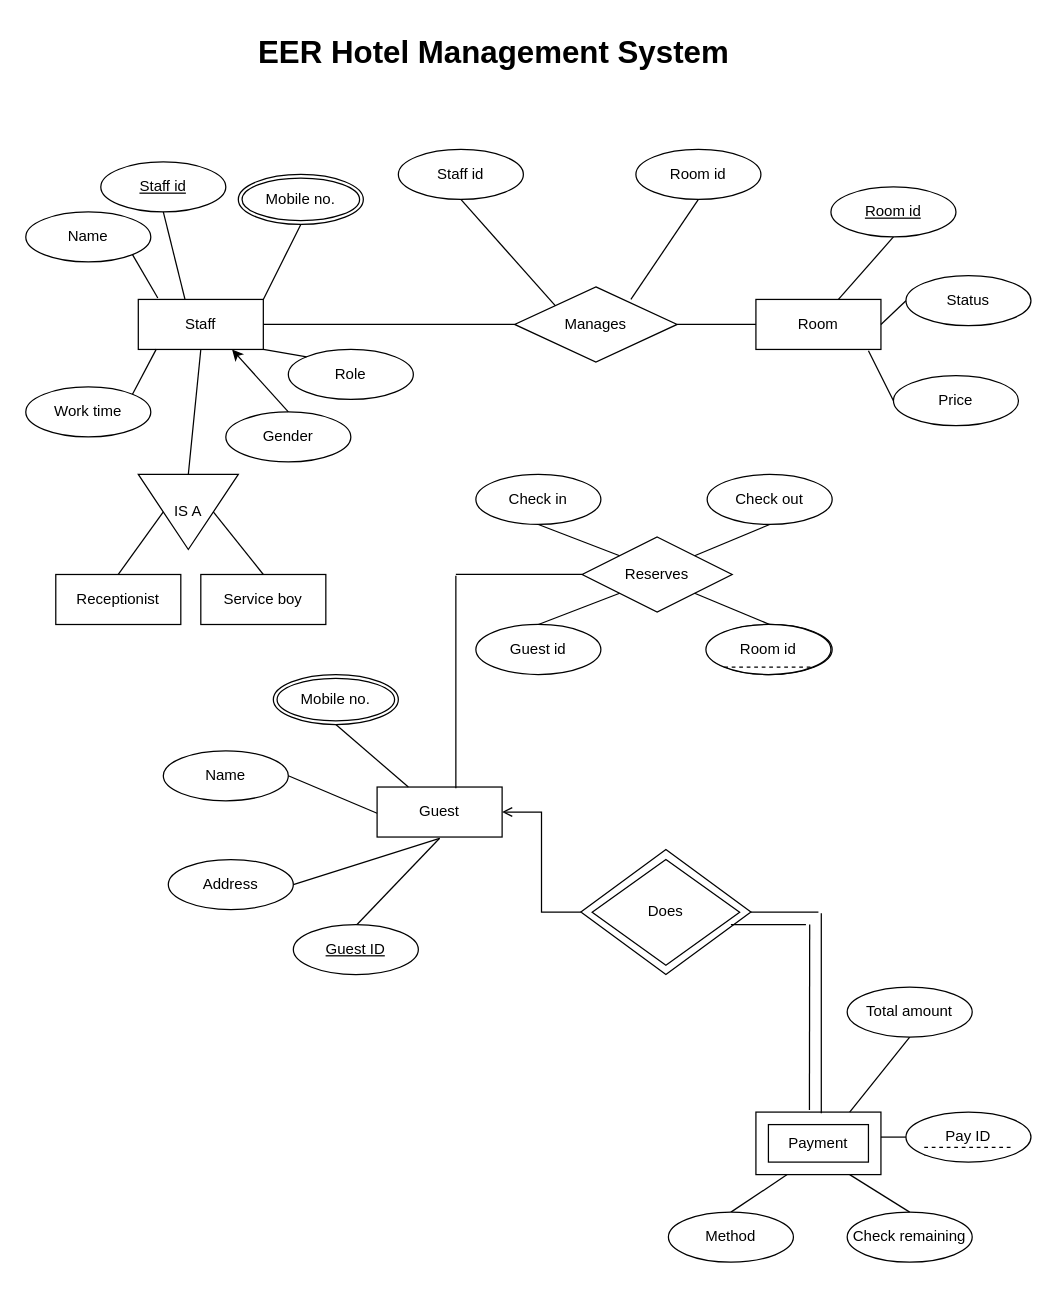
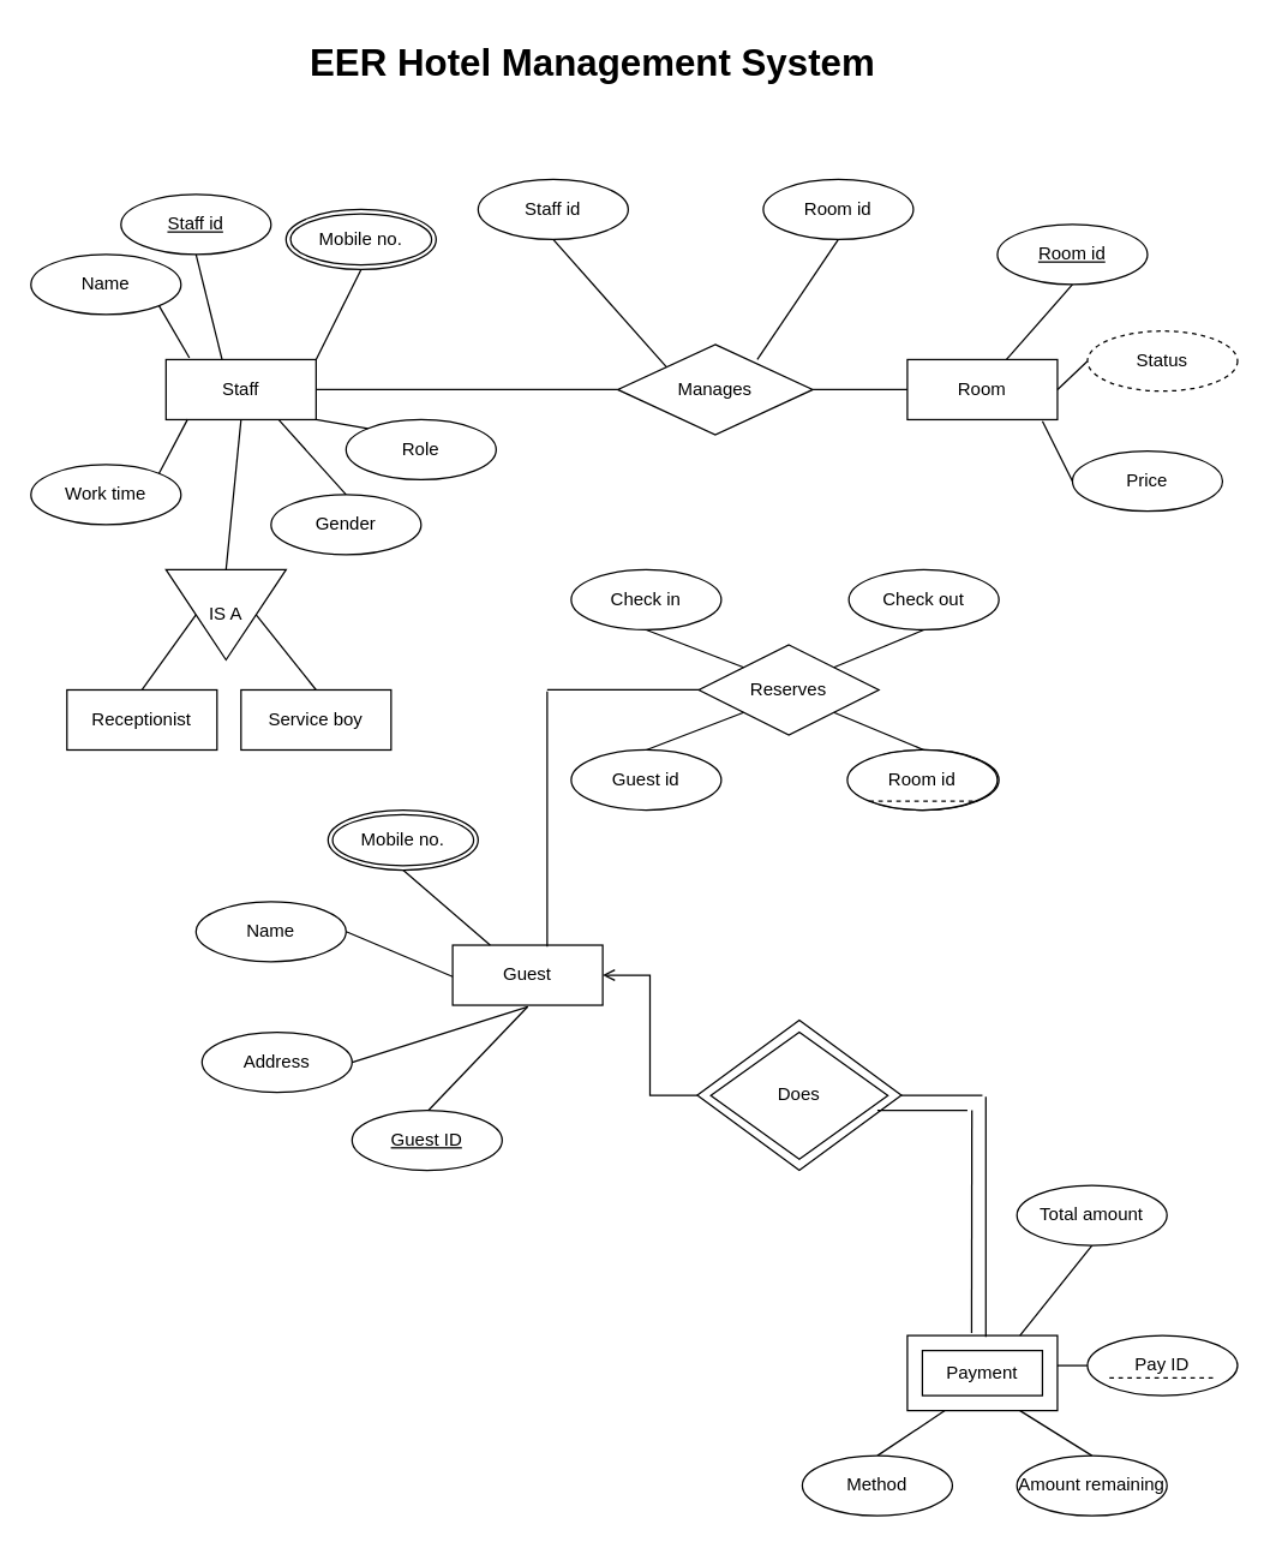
  <mxCell id="0" />
  <mxCell id="1" parent="0" />
  <mxCell id="2" value="Staff" style="whiteSpace=wrap;html=1;align=center;" parent="1" vertex="1"><mxGeometry x="110" y="239" width="100" height="40" as="geometry" /></mxCell>
  <mxCell id="3" style="edgeStyle=orthogonalEdgeStyle;rounded=0;orthogonalLoop=1;jettySize=auto;html=1;entryX=1;entryY=0.5;entryDx=0;entryDy=0;strokeColor=default;endArrow=none;endFill=0;" parent="1" source="5" target="2" edge="1"><mxGeometry relative="1" as="geometry" /></mxCell>
  <mxCell id="4" style="edgeStyle=orthogonalEdgeStyle;rounded=0;orthogonalLoop=1;jettySize=auto;html=1;strokeColor=default;endArrow=none;endFill=0;" parent="1" source="5" target="6" edge="1"><mxGeometry relative="1" as="geometry"><mxPoint x="624" y="259" as="targetPoint" /></mxGeometry></mxCell>
  <mxCell id="5" value="Manages" style="shape=rhombus;perimeter=rhombusPerimeter;whiteSpace=wrap;html=1;align=center;" parent="1" vertex="1"><mxGeometry x="411" y="229" width="130" height="60" as="geometry" /></mxCell>
  <mxCell id="6" value="Room" style="whiteSpace=wrap;html=1;align=center;" parent="1" vertex="1"><mxGeometry x="604" y="239" width="100" height="40" as="geometry" /></mxCell>
  <mxCell id="7" value="Reserves" style="shape=rhombus;perimeter=rhombusPerimeter;whiteSpace=wrap;html=1;align=center;" parent="1" vertex="1"><mxGeometry x="465" y="429" width="120" height="60" as="geometry" /></mxCell>
  <mxCell id="8" value="Guest" style="whiteSpace=wrap;html=1;align=center;" parent="1" vertex="1"><mxGeometry x="301" y="629" width="100" height="40" as="geometry" /></mxCell>
  <mxCell id="9" value="Payment" style="whiteSpace=wrap;html=1;align=center;" parent="1" vertex="1"><mxGeometry x="604" y="889" width="100" height="50" as="geometry" /></mxCell>
  <mxCell id="10" style="edgeStyle=orthogonalEdgeStyle;rounded=0;orthogonalLoop=1;jettySize=auto;html=1;exitX=0;exitY=0.5;exitDx=0;exitDy=0;entryX=1;entryY=0.5;entryDx=0;entryDy=0;strokeColor=default;endArrow=open;endFill=0;" parent="1" source="11" target="8" edge="1"><mxGeometry relative="1" as="geometry" /></mxCell>
  <mxCell id="11" value="Does" style="shape=rhombus;perimeter=rhombusPerimeter;whiteSpace=wrap;html=1;align=center;" parent="1" vertex="1"><mxGeometry x="464" y="679" width="136" height="100" as="geometry" /></mxCell>
  <mxCell id="12" value="Staff id" style="ellipse;whiteSpace=wrap;html=1;align=center;fontStyle=4;" parent="1" vertex="1"><mxGeometry x="80" y="129" width="100" height="40" as="geometry" /></mxCell>
  <mxCell id="13" value="Name" style="ellipse;whiteSpace=wrap;html=1;align=center;" parent="1" vertex="1"><mxGeometry x="20" y="169" width="100" height="40" as="geometry" /></mxCell>
  <mxCell id="14" value="Gender" style="ellipse;whiteSpace=wrap;html=1;align=center;" parent="1" vertex="1"><mxGeometry x="180" y="329" width="100" height="40" as="geometry" /></mxCell>
  <mxCell id="15" value="Role" style="ellipse;whiteSpace=wrap;html=1;align=center;" parent="1" vertex="1"><mxGeometry x="230" y="279" width="100" height="40" as="geometry" /></mxCell>
  <mxCell id="16" value="Work time" style="ellipse;whiteSpace=wrap;html=1;align=center;" parent="1" vertex="1"><mxGeometry x="20" y="309" width="100" height="40" as="geometry" /></mxCell>
  <mxCell id="17" value="Staff id" style="ellipse;whiteSpace=wrap;html=1;align=center;" parent="1" vertex="1"><mxGeometry x="318" y="119" width="100" height="40" as="geometry" /></mxCell>
  <mxCell id="18" value="Room id" style="ellipse;whiteSpace=wrap;html=1;align=center;" parent="1" vertex="1"><mxGeometry x="508" y="119" width="100" height="40" as="geometry" /></mxCell>
  <mxCell id="19" value="Room id" style="ellipse;whiteSpace=wrap;html=1;align=center;fontStyle=4;" parent="1" vertex="1"><mxGeometry x="664" y="149" width="100" height="40" as="geometry" /></mxCell>
- <mxCell id="20" value="Status" style="ellipse;whiteSpace=wrap;html=1;align=center;" parent="1" vertex="1"><mxGeometry x="724" y="220" width="100" height="40" as="geometry" /></mxCell>
+ <mxCell id="20" value="Status" style="ellipse;whiteSpace=wrap;html=1;align=center;dashed=1;" parent="1" vertex="1"><mxGeometry x="724" y="220" width="100" height="40" as="geometry" /></mxCell>
  <mxCell id="21" value="Check out" style="ellipse;whiteSpace=wrap;html=1;align=center;" parent="1" vertex="1"><mxGeometry x="565" y="379" width="100" height="40" as="geometry" /></mxCell>
  <mxCell id="22" value="Check in" style="ellipse;whiteSpace=wrap;html=1;align=center;" parent="1" vertex="1"><mxGeometry x="380" y="379" width="100" height="40" as="geometry" /></mxCell>
  <mxCell id="23" value="Guest id" style="ellipse;whiteSpace=wrap;html=1;align=center;" parent="1" vertex="1"><mxGeometry x="380" y="499" width="100" height="40" as="geometry" /></mxCell>
  <mxCell id="24" value="&lt;u&gt;Room id&lt;/u&gt;" style="ellipse;whiteSpace=wrap;html=1;align=center;" parent="1" vertex="1"><mxGeometry x="565" y="499" width="100" height="40" as="geometry" /></mxCell>
  <mxCell id="25" value="Mobile no." style="ellipse;shape=doubleEllipse;margin=3;whiteSpace=wrap;html=1;align=center;" parent="1" vertex="1"><mxGeometry x="218" y="539" width="100" height="40" as="geometry" /></mxCell>
  <mxCell id="26" value="Mobile no." style="ellipse;shape=doubleEllipse;margin=3;whiteSpace=wrap;html=1;align=center;" parent="1" vertex="1"><mxGeometry x="190" y="139" width="100" height="40" as="geometry" /></mxCell>
  <mxCell id="27" value="IS A" style="triangle;whiteSpace=wrap;html=1;direction=south;" parent="1" vertex="1"><mxGeometry x="110" y="379" width="80" height="60" as="geometry" /></mxCell>
  <mxCell id="28" value="Receptionist" style="whiteSpace=wrap;html=1;align=center;" parent="1" vertex="1"><mxGeometry x="44" y="459" width="100" height="40" as="geometry" /></mxCell>
  <mxCell id="29" value="Service boy" style="whiteSpace=wrap;html=1;align=center;" parent="1" vertex="1"><mxGeometry x="160" y="459" width="100" height="40" as="geometry" /></mxCell>
  <mxCell id="30" value="" style="endArrow=none;html=1;rounded=0;strokeColor=default;entryX=1;entryY=1;entryDx=0;entryDy=0;exitX=0.156;exitY=-0.029;exitDx=0;exitDy=0;exitPerimeter=0;" parent="1" source="2" target="13" edge="1"><mxGeometry width="50" height="50" relative="1" as="geometry"><mxPoint x="90" y="249" as="sourcePoint" /><mxPoint x="140" y="199" as="targetPoint" /></mxGeometry></mxCell>
  <mxCell id="31" value="" style="endArrow=none;html=1;rounded=0;strokeColor=default;exitX=1;exitY=0;exitDx=0;exitDy=0;entryX=0.144;entryY=0.993;entryDx=0;entryDy=0;entryPerimeter=0;" parent="1" source="16" target="2" edge="1"><mxGeometry width="50" height="50" relative="1" as="geometry"><mxPoint x="90" y="329" as="sourcePoint" /><mxPoint x="140" y="279" as="targetPoint" /></mxGeometry></mxCell>
  <mxCell id="32" value="" style="endArrow=none;html=1;rounded=0;strokeColor=default;entryX=0;entryY=1;entryDx=0;entryDy=0;exitX=0.5;exitY=0;exitDx=0;exitDy=0;" parent="1" source="23" target="7" edge="1"><mxGeometry width="50" height="50" relative="1" as="geometry"><mxPoint x="448" y="519" as="sourcePoint" /><mxPoint x="498" y="469" as="targetPoint" /></mxGeometry></mxCell>
  <mxCell id="33" value="" style="endArrow=none;html=1;rounded=0;strokeColor=default;entryX=0;entryY=0;entryDx=0;entryDy=0;exitX=1;exitY=1;exitDx=0;exitDy=0;" parent="1" source="2" target="15" edge="1"><mxGeometry width="50" height="50" relative="1" as="geometry"><mxPoint x="200" y="309" as="sourcePoint" /><mxPoint x="250" y="259" as="targetPoint" /></mxGeometry></mxCell>
  <mxCell id="34" value="" style="endArrow=none;html=1;rounded=0;strokeColor=default;exitX=1;exitY=0;exitDx=0;exitDy=0;" parent="1" source="2" edge="1"><mxGeometry width="50" height="50" relative="1" as="geometry"><mxPoint x="200" y="259" as="sourcePoint" /><mxPoint x="240" y="179" as="targetPoint" /></mxGeometry></mxCell>
  <mxCell id="35" value="" style="endArrow=none;html=1;rounded=0;strokeColor=default;entryX=0.5;entryY=1;entryDx=0;entryDy=0;" parent="1" target="18" edge="1"><mxGeometry width="50" height="50" relative="1" as="geometry"><mxPoint x="504" y="239" as="sourcePoint" /><mxPoint x="554" y="189" as="targetPoint" /></mxGeometry></mxCell>
  <mxCell id="36" value="" style="endArrow=none;html=1;rounded=0;strokeColor=default;exitX=0;exitY=0;exitDx=0;exitDy=0;entryX=0.5;entryY=1;entryDx=0;entryDy=0;" parent="1" source="5" target="17" edge="1"><mxGeometry width="50" height="50" relative="1" as="geometry"><mxPoint x="404" y="229" as="sourcePoint" /><mxPoint x="454" y="179" as="targetPoint" /></mxGeometry></mxCell>
  <mxCell id="37" value="Price" style="ellipse;whiteSpace=wrap;html=1;align=center;" parent="1" vertex="1"><mxGeometry x="714" y="300" width="100" height="40" as="geometry" /></mxCell>
  <mxCell id="38" value="" style="endArrow=none;html=1;rounded=0;strokeColor=default;entryX=0.5;entryY=1;entryDx=0;entryDy=0;exitX=0.66;exitY=0;exitDx=0;exitDy=0;exitPerimeter=0;" parent="1" source="6" target="19" edge="1"><mxGeometry width="50" height="50" relative="1" as="geometry"><mxPoint x="670" y="229" as="sourcePoint" /><mxPoint x="730" y="189" as="targetPoint" /></mxGeometry></mxCell>
  <mxCell id="39" value="" style="endArrow=none;html=1;rounded=0;strokeColor=default;entryX=0;entryY=0.5;entryDx=0;entryDy=0;exitX=1;exitY=0.5;exitDx=0;exitDy=0;" parent="1" source="6" target="20" edge="1"><mxGeometry width="50" height="50" relative="1" as="geometry"><mxPoint x="710" y="239" as="sourcePoint" /><mxPoint x="760" y="219" as="targetPoint" /></mxGeometry></mxCell>
  <mxCell id="40" value="" style="endArrow=none;html=1;rounded=0;strokeColor=default;entryX=0;entryY=0.5;entryDx=0;entryDy=0;" parent="1" target="37" edge="1"><mxGeometry width="50" height="50" relative="1" as="geometry"><mxPoint x="694" y="280" as="sourcePoint" /><mxPoint x="760" y="269" as="targetPoint" /></mxGeometry></mxCell>
  <mxCell id="41" value="" style="endArrow=none;html=1;rounded=0;strokeColor=default;entryX=0;entryY=0.5;entryDx=0;entryDy=0;exitX=1;exitY=0.5;exitDx=0;exitDy=0;" parent="1" source="53" edge="1"><mxGeometry width="50" height="50" relative="1" as="geometry"><mxPoint x="221" y="650" as="sourcePoint" /><mxPoint x="301" y="650" as="targetPoint" /></mxGeometry></mxCell>
  <mxCell id="42" value="" style="endArrow=none;html=1;rounded=0;strokeColor=default;entryX=0;entryY=0;entryDx=0;entryDy=0;exitX=0.5;exitY=1;exitDx=0;exitDy=0;" parent="1" source="22" target="7" edge="1"><mxGeometry width="50" height="50" relative="1" as="geometry"><mxPoint x="398" y="489" as="sourcePoint" /><mxPoint x="448" y="439" as="targetPoint" /></mxGeometry></mxCell>
  <mxCell id="43" value="" style="endArrow=none;html=1;rounded=0;strokeColor=default;exitX=1;exitY=0;exitDx=0;exitDy=0;entryX=0.5;entryY=1;entryDx=0;entryDy=0;" parent="1" source="7" target="21" edge="1"><mxGeometry width="50" height="50" relative="1" as="geometry"><mxPoint x="558" y="439" as="sourcePoint" /><mxPoint x="608" y="399" as="targetPoint" /></mxGeometry></mxCell>
  <mxCell id="44" value="" style="endArrow=none;html=1;rounded=0;strokeColor=default;exitX=1;exitY=1;exitDx=0;exitDy=0;entryX=0.5;entryY=0;entryDx=0;entryDy=0;" parent="1" source="7" target="24" edge="1"><mxGeometry width="50" height="50" relative="1" as="geometry"><mxPoint x="548" y="509" as="sourcePoint" /><mxPoint x="598" y="459" as="targetPoint" /></mxGeometry></mxCell>
  <mxCell id="45" value="" style="endArrow=none;html=1;rounded=0;strokeColor=default;exitX=0.25;exitY=0;exitDx=0;exitDy=0;entryX=0.5;entryY=1;entryDx=0;entryDy=0;" parent="1" source="8" target="25" edge="1"><mxGeometry width="50" height="50" relative="1" as="geometry"><mxPoint x="301" y="630" as="sourcePoint" /><mxPoint x="344" y="590" as="targetPoint" /></mxGeometry></mxCell>
  <mxCell id="46" value="" style="endArrow=none;html=1;rounded=0;strokeColor=default;entryX=0.5;entryY=1;entryDx=0;entryDy=0;exitX=1;exitY=0.5;exitDx=0;exitDy=0;" parent="1" source="54" edge="1"><mxGeometry width="50" height="50" relative="1" as="geometry"><mxPoint x="264" y="710" as="sourcePoint" /><mxPoint x="351" y="670" as="targetPoint" /></mxGeometry></mxCell>
  <mxCell id="47" value="" style="endArrow=none;html=1;rounded=0;strokeColor=default;entryX=0.5;entryY=1;entryDx=0;entryDy=0;exitX=0.5;exitY=0;exitDx=0;exitDy=0;" parent="1" edge="1"><mxGeometry width="50" height="50" relative="1" as="geometry"><mxPoint x="284" y="740" as="sourcePoint" /><mxPoint x="351" y="670" as="targetPoint" /></mxGeometry></mxCell>
- <mxCell id="48" value="Check remaining" style="ellipse;whiteSpace=wrap;html=1;align=center;" parent="1" vertex="1"><mxGeometry x="677" y="969" width="100" height="40" as="geometry" /></mxCell>
+ <mxCell id="48" value="Amount remaining" style="ellipse;whiteSpace=wrap;html=1;align=center;" parent="1" vertex="1"><mxGeometry x="677" y="969" width="100" height="40" as="geometry" /></mxCell>
  <mxCell id="49" value="" style="endArrow=none;html=1;rounded=0;strokeColor=default;exitX=0.75;exitY=0;exitDx=0;exitDy=0;entryX=0.5;entryY=1;entryDx=0;entryDy=0;" parent="1" source="9" edge="1"><mxGeometry width="50" height="50" relative="1" as="geometry"><mxPoint x="673" y="889" as="sourcePoint" /><mxPoint x="727" y="829" as="targetPoint" /></mxGeometry></mxCell>
  <mxCell id="50" value="" style="endArrow=none;html=1;rounded=0;strokeColor=default;entryX=0;entryY=0.5;entryDx=0;entryDy=0;" parent="1" edge="1"><mxGeometry width="50" height="50" relative="1" as="geometry"><mxPoint x="704" y="909" as="sourcePoint" /><mxPoint x="724" y="909" as="targetPoint" /></mxGeometry></mxCell>
  <mxCell id="51" value="" style="endArrow=none;html=1;rounded=0;strokeColor=default;exitX=0.75;exitY=1;exitDx=0;exitDy=0;entryX=0.5;entryY=0;entryDx=0;entryDy=0;" parent="1" source="9" target="48" edge="1"><mxGeometry width="50" height="50" relative="1" as="geometry"><mxPoint x="643" y="969" as="sourcePoint" /><mxPoint x="693" y="919" as="targetPoint" /></mxGeometry></mxCell>
- <mxCell id="52" value="" style="endArrow=classic;html=1;rounded=0;strokeColor=default;exitX=0.5;exitY=0;exitDx=0;exitDy=0;entryX=0.75;entryY=1;entryDx=0;entryDy=0;" parent="1" source="14" target="2" edge="1"><mxGeometry width="50" height="50" relative="1" as="geometry"><mxPoint x="170" y="339" as="sourcePoint" /><mxPoint x="220" y="289" as="targetPoint" /></mxGeometry></mxCell>
+ <mxCell id="52" value="" style="endArrow=none;html=1;rounded=0;strokeColor=default;exitX=0.5;exitY=0;exitDx=0;exitDy=0;entryX=0.75;entryY=1;entryDx=0;entryDy=0;" parent="1" source="14" target="2" edge="1"><mxGeometry width="50" height="50" relative="1" as="geometry"><mxPoint x="170" y="339" as="sourcePoint" /><mxPoint x="220" y="289" as="targetPoint" /></mxGeometry></mxCell>
  <mxCell id="53" value="Name" style="ellipse;whiteSpace=wrap;html=1;align=center;" parent="1" vertex="1"><mxGeometry x="130" y="600" width="100" height="40" as="geometry" /></mxCell>
  <mxCell id="54" value="Address" style="ellipse;whiteSpace=wrap;html=1;align=center;" parent="1" vertex="1"><mxGeometry x="134" y="687" width="100" height="40" as="geometry" /></mxCell>
  <mxCell id="55" value="" style="endArrow=none;html=1;rounded=0;strokeColor=default;exitX=0.373;exitY=-0.007;exitDx=0;exitDy=0;exitPerimeter=0;entryX=0.5;entryY=1;entryDx=0;entryDy=0;" parent="1" source="2" target="12" edge="1"><mxGeometry width="50" height="50" relative="1" as="geometry"><mxPoint x="140" y="229" as="sourcePoint" /><mxPoint x="190" y="179" as="targetPoint" /></mxGeometry></mxCell>
  <mxCell id="56" value="Total amount" style="ellipse;whiteSpace=wrap;html=1;align=center;" parent="1" vertex="1"><mxGeometry x="677" y="789" width="100" height="40" as="geometry" /></mxCell>
  <mxCell id="57" value="" style="endArrow=none;html=1;rounded=0;strokeColor=default;exitX=0.5;exitY=0;exitDx=0;exitDy=0;entryX=0.5;entryY=0;entryDx=0;entryDy=0;" parent="1" source="27" target="29" edge="1"><mxGeometry width="50" height="50" relative="1" as="geometry"><mxPoint x="164" y="459" as="sourcePoint" /><mxPoint x="214" y="409" as="targetPoint" /></mxGeometry></mxCell>
  <mxCell id="58" value="" style="endArrow=none;html=1;rounded=0;strokeColor=default;entryX=0.5;entryY=1;entryDx=0;entryDy=0;exitX=0.5;exitY=0;exitDx=0;exitDy=0;" parent="1" source="28" target="27" edge="1"><mxGeometry width="50" height="50" relative="1" as="geometry"><mxPoint x="74" y="459" as="sourcePoint" /><mxPoint x="124" y="409" as="targetPoint" /></mxGeometry></mxCell>
  <mxCell id="59" value="" style="endArrow=none;html=1;rounded=0;strokeColor=default;entryX=0.5;entryY=1;entryDx=0;entryDy=0;exitX=0;exitY=0.5;exitDx=0;exitDy=0;" parent="1" source="27" target="2" edge="1"><mxGeometry width="50" height="50" relative="1" as="geometry"><mxPoint x="154" y="369" as="sourcePoint" /><mxPoint x="154" y="329" as="targetPoint" /></mxGeometry></mxCell>
  <mxCell id="60" value="" style="endArrow=none;html=1;rounded=0;strokeColor=default;entryX=0.25;entryY=1;entryDx=0;entryDy=0;exitX=0.5;exitY=0;exitDx=0;exitDy=0;" parent="1" source="61" target="9" edge="1"><mxGeometry width="50" height="50" relative="1" as="geometry"><mxPoint x="584" y="959" as="sourcePoint" /><mxPoint x="634" y="909" as="targetPoint" /></mxGeometry></mxCell>
  <mxCell id="61" value="Method" style="ellipse;whiteSpace=wrap;html=1;align=center;" parent="1" vertex="1"><mxGeometry x="534" y="969" width="100" height="40" as="geometry" /></mxCell>
  <mxCell id="62" value="Payment" style="rounded=0;whiteSpace=wrap;html=1;" parent="1" vertex="1"><mxGeometry x="614" y="899" width="80" height="30" as="geometry" /></mxCell>
  <mxCell id="63" value="" style="endArrow=none;html=1;rounded=0;" parent="1" edge="1"><mxGeometry width="50" height="50" relative="1" as="geometry"><mxPoint x="656.29" y="730" as="sourcePoint" /><mxPoint x="656.29" y="890" as="targetPoint" /></mxGeometry></mxCell>
  <mxCell id="64" value="" style="endArrow=none;html=1;rounded=0;exitX=0.428;exitY=-0.035;exitDx=0;exitDy=0;exitPerimeter=0;" parent="1" source="9" edge="1"><mxGeometry width="50" height="50" relative="1" as="geometry"><mxPoint x="384" y="829" as="sourcePoint" /><mxPoint x="647" y="739" as="targetPoint" /></mxGeometry></mxCell>
  <mxCell id="65" value="" style="endArrow=none;html=1;rounded=0;" parent="1" edge="1"><mxGeometry width="50" height="50" relative="1" as="geometry"><mxPoint x="584" y="739" as="sourcePoint" /><mxPoint x="644" y="739" as="targetPoint" /></mxGeometry></mxCell>
  <mxCell id="66" value="" style="endArrow=none;html=1;rounded=0;exitX=1;exitY=0.5;exitDx=0;exitDy=0;" parent="1" source="11" edge="1"><mxGeometry width="50" height="50" relative="1" as="geometry"><mxPoint x="374" y="609" as="sourcePoint" /><mxPoint x="654" y="729" as="targetPoint" /></mxGeometry></mxCell>
  <mxCell id="67" value="Does" style="shape=rhombus;perimeter=rhombusPerimeter;whiteSpace=wrap;html=1;align=center;" parent="1" vertex="1"><mxGeometry x="473" y="687" width="118" height="84.5" as="geometry" /></mxCell>
  <mxCell id="68" value="&lt;font size=&quot;1&quot; style=&quot;&quot;&gt;&lt;b style=&quot;font-size: 25px;&quot;&gt;EER Hotel Management System&lt;/b&gt;&lt;/font&gt;" style="text;html=1;align=center;verticalAlign=middle;resizable=0;points=[];autosize=1;strokeColor=none;fillColor=none;" parent="1" vertex="1"><mxGeometry x="194" y="20" width="400" height="40" as="geometry" /></mxCell>
  <mxCell id="69" value="" style="endArrow=none;dashed=1;html=1;rounded=0;fontSize=25;entryX=1;entryY=1;entryDx=0;entryDy=0;exitX=0;exitY=1;exitDx=0;exitDy=0;" parent="1" source="70" target="70" edge="1"><mxGeometry width="50" height="50" relative="1" as="geometry"><mxPoint x="454" y="969" as="sourcePoint" /><mxPoint x="534" y="879" as="targetPoint" /></mxGeometry></mxCell>
  <mxCell id="70" value="Pay ID" style="ellipse;whiteSpace=wrap;html=1;align=center;" parent="1" vertex="1"><mxGeometry x="724" y="889" width="100" height="40" as="geometry" /></mxCell>
  <mxCell id="71" value="" style="endArrow=none;dashed=1;html=1;rounded=0;fontSize=25;entryX=1;entryY=1;entryDx=0;entryDy=0;exitX=0;exitY=1;exitDx=0;exitDy=0;" parent="1" edge="1"><mxGeometry width="50" height="50" relative="1" as="geometry"><mxPoint x="738.645" y="917.142" as="sourcePoint" /><mxPoint x="809.355" y="917.142" as="targetPoint" /></mxGeometry></mxCell>
  <mxCell id="72" value="Guest ID" style="ellipse;whiteSpace=wrap;html=1;align=center;fontStyle=4;" parent="1" vertex="1"><mxGeometry x="234" y="739" width="100" height="40" as="geometry" /></mxCell>
  <mxCell id="73" value="" style="endArrow=none;html=1;rounded=0;fontSize=25;entryX=0;entryY=0.5;entryDx=0;entryDy=0;" parent="1" target="7" edge="1"><mxGeometry width="50" height="50" relative="1" as="geometry"><mxPoint x="364" y="459" as="sourcePoint" /><mxPoint x="424" y="570" as="targetPoint" /></mxGeometry></mxCell>
  <mxCell id="74" value="" style="endArrow=none;html=1;rounded=0;fontSize=25;exitX=0.63;exitY=0.025;exitDx=0;exitDy=0;exitPerimeter=0;" parent="1" source="8" edge="1"><mxGeometry width="50" height="50" relative="1" as="geometry"><mxPoint x="374" y="620" as="sourcePoint" /><mxPoint x="364" y="460" as="targetPoint" /></mxGeometry></mxCell>
  <mxCell id="75" value="Room id" style="ellipse;whiteSpace=wrap;html=1;align=center;" parent="1" vertex="1"><mxGeometry x="564" y="499" width="100" height="40" as="geometry" /></mxCell>
  <mxCell id="76" value="" style="endArrow=none;dashed=1;html=1;rounded=0;entryX=1;entryY=1;entryDx=0;entryDy=0;exitX=0;exitY=1;exitDx=0;exitDy=0;" parent="1" source="75" target="75" edge="1"><mxGeometry width="50" height="50" relative="1" as="geometry"><mxPoint x="384" y="530" as="sourcePoint" /><mxPoint x="434" y="480" as="targetPoint" /></mxGeometry></mxCell>
